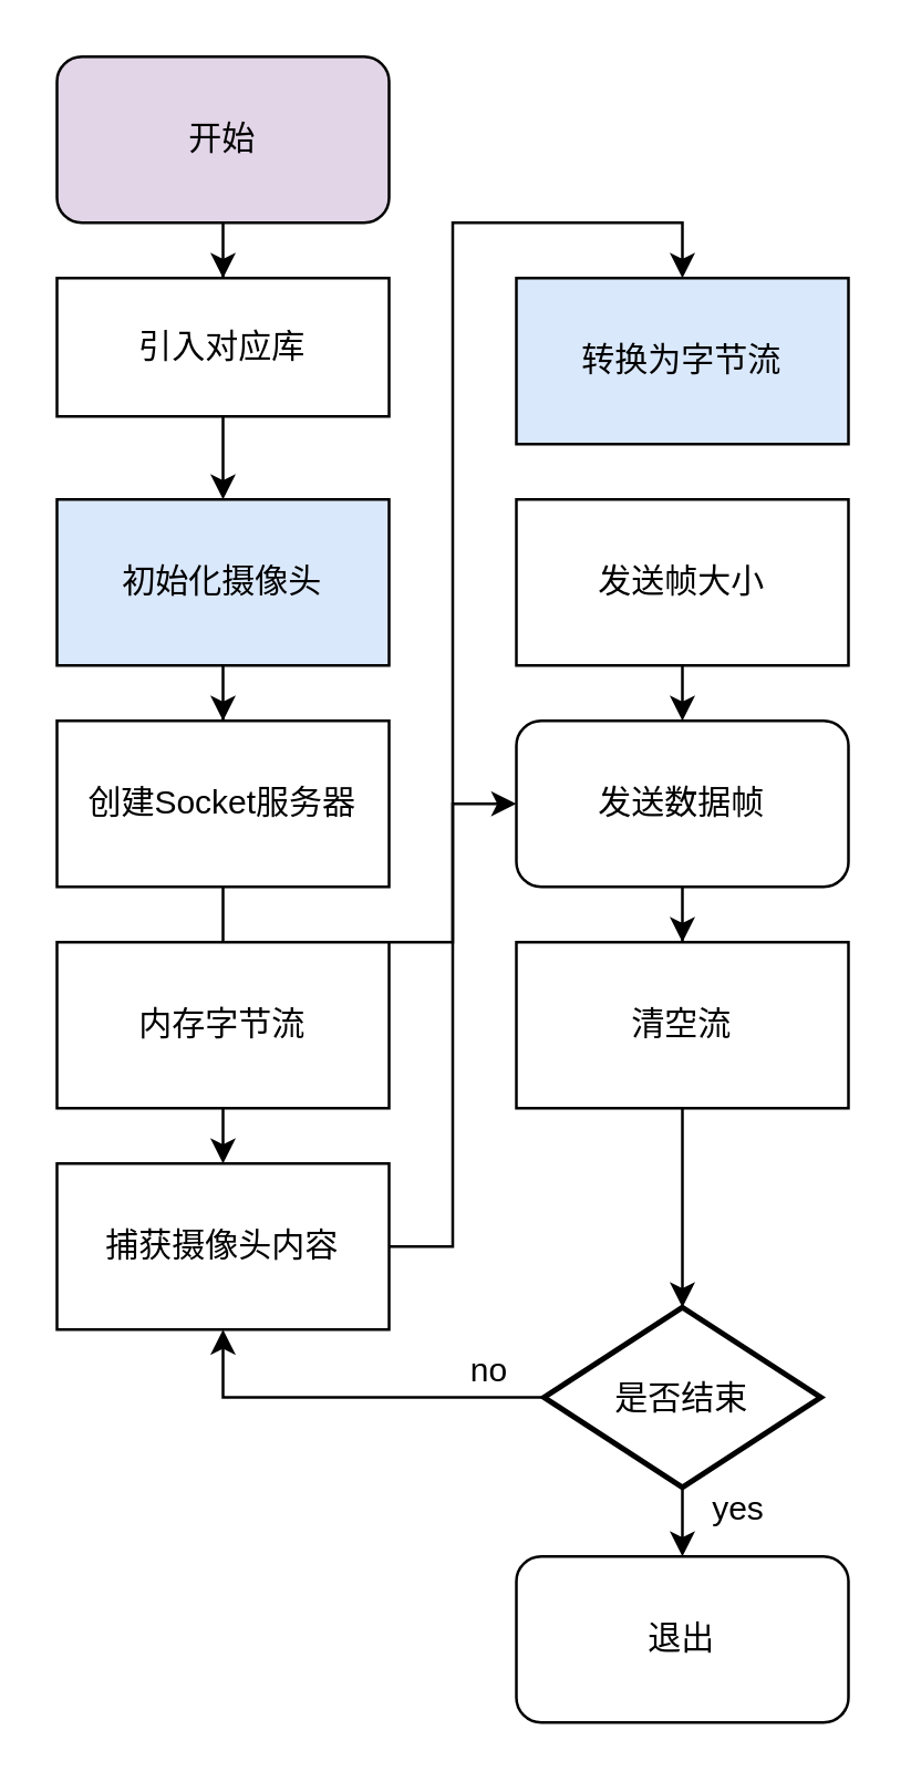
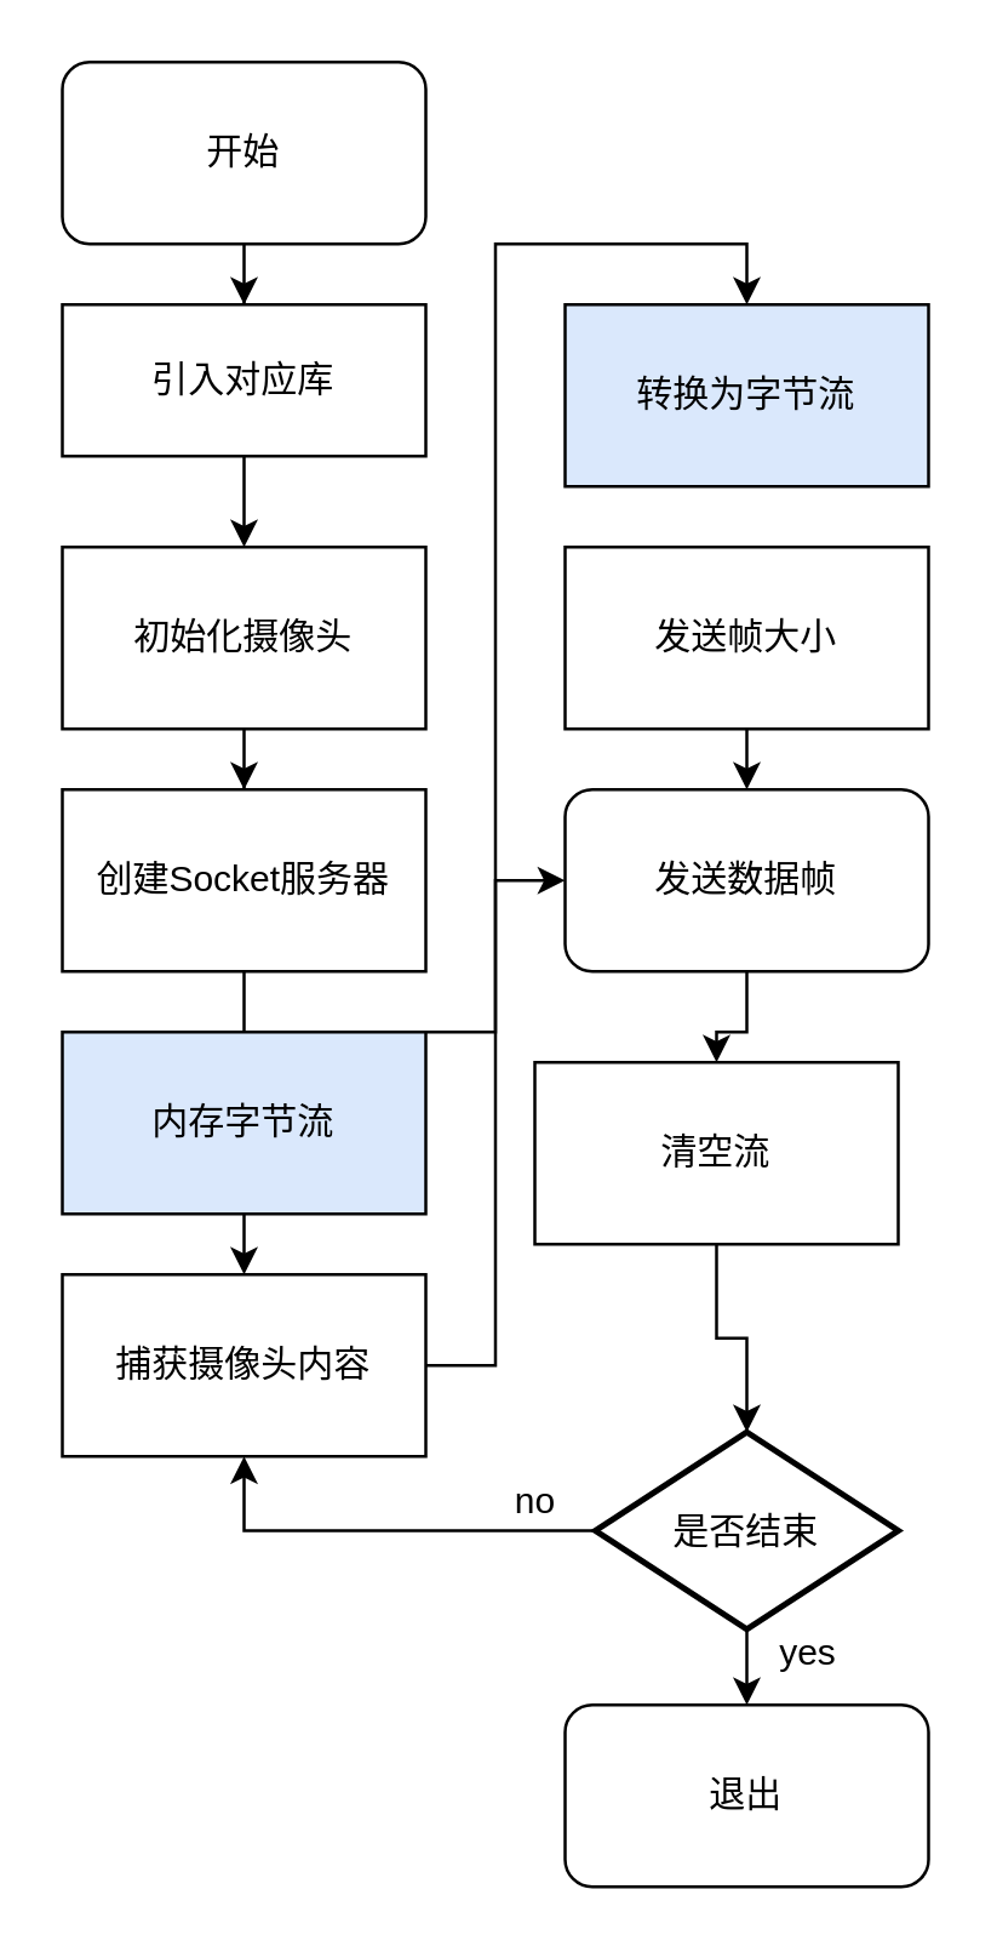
  <mxCell id="0" />
  <mxCell id="1" parent="0" />
  <mxCell id="2" style="edgeStyle=orthogonalEdgeStyle;rounded=0;orthogonalLoop=1;jettySize=auto;html=1;exitX=0.5;exitY=1;exitDx=0;exitDy=0;" edge="1" parent="1" source="3" target="5"><mxGeometry relative="1" as="geometry"><mxPoint x="80" y="150" as="targetPoint" /></mxGeometry></mxCell>
- <mxCell id="3" value="开始" style="rounded=1;whiteSpace=wrap;html=1;fillColor=#e1d5e7;" vertex="1" parent="1"><mxGeometry x="20" y="20" width="120" height="60" as="geometry" /></mxCell>
+ <mxCell id="3" value="开始" style="rounded=1;whiteSpace=wrap;html=1;" vertex="1" parent="1"><mxGeometry x="20" y="20" width="120" height="60" as="geometry" /></mxCell>
  <mxCell id="4" style="edgeStyle=orthogonalEdgeStyle;rounded=0;orthogonalLoop=1;jettySize=auto;html=1;exitX=0.5;exitY=1;exitDx=0;exitDy=0;" edge="1" parent="1" source="5" target="7"><mxGeometry relative="1" as="geometry"><mxPoint x="80" y="210" as="targetPoint" /></mxGeometry></mxCell>
  <mxCell id="5" value="引入对应库" style="rounded=0;whiteSpace=wrap;html=1;" vertex="1" parent="1"><mxGeometry x="20" y="100" width="120" height="50" as="geometry" /></mxCell>
  <mxCell id="6" style="edgeStyle=orthogonalEdgeStyle;rounded=0;orthogonalLoop=1;jettySize=auto;html=1;exitX=0.5;exitY=1;exitDx=0;exitDy=0;" edge="1" parent="1" source="7" target="9"><mxGeometry relative="1" as="geometry"><mxPoint x="86" y="310" as="targetPoint" /></mxGeometry></mxCell>
- <mxCell id="7" value="初始化摄像头" style="rounded=0;whiteSpace=wrap;html=1;fillColor=#dae8fc;" vertex="1" parent="1"><mxGeometry x="20" y="180" width="120" height="60" as="geometry" /></mxCell>
+ <mxCell id="7" value="初始化摄像头" style="rounded=0;whiteSpace=wrap;html=1;" vertex="1" parent="1"><mxGeometry x="20" y="180" width="120" height="60" as="geometry" /></mxCell>
  <mxCell id="8" style="edgeStyle=orthogonalEdgeStyle;rounded=0;orthogonalLoop=1;jettySize=auto;html=1;exitX=0.5;exitY=1;exitDx=0;exitDy=0;" edge="1" parent="1" source="9" target="18"><mxGeometry relative="1" as="geometry"><mxPoint x="80" y="350" as="targetPoint" /></mxGeometry></mxCell>
  <mxCell id="9" value="创建Socket服务器" style="rounded=0;whiteSpace=wrap;html=1;" vertex="1" parent="1"><mxGeometry x="20" y="260" width="120" height="60" as="geometry" /></mxCell>
  <mxCell id="10" style="edgeStyle=orthogonalEdgeStyle;rounded=0;orthogonalLoop=1;jettySize=auto;html=1;exitX=0.5;exitY=1;exitDx=0;exitDy=0;entryX=0.5;entryY=0;entryDx=0;entryDy=0;" edge="1" parent="1" source="11" target="13"><mxGeometry relative="1" as="geometry"><mxPoint x="186" y="70" as="targetPoint" /></mxGeometry></mxCell>
- <mxCell id="11" value="内存字节流" style="rounded=0;whiteSpace=wrap;html=1;" vertex="1" parent="1"><mxGeometry x="20" y="340" width="120" height="60" as="geometry" /></mxCell>
+ <mxCell id="11" value="内存字节流" style="rounded=0;whiteSpace=wrap;html=1;fillColor=#dae8fc;" vertex="1" parent="1"><mxGeometry x="20" y="340" width="120" height="60" as="geometry" /></mxCell>
  <mxCell id="12" style="edgeStyle=orthogonalEdgeStyle;rounded=0;orthogonalLoop=1;jettySize=auto;html=1;exitX=1;exitY=0.5;exitDx=0;exitDy=0;entryX=0.5;entryY=0;entryDx=0;entryDy=0;" edge="1" parent="1" source="13" target="14"><mxGeometry relative="1" as="geometry" /></mxCell>
  <mxCell id="13" value="捕获摄像头内容" style="rounded=0;whiteSpace=wrap;html=1;" vertex="1" parent="1"><mxGeometry x="20" y="420" width="120" height="60" as="geometry" /></mxCell>
  <mxCell id="14" value="转换为字节流" style="rounded=0;whiteSpace=wrap;html=1;fillColor=#dae8fc;" vertex="1" parent="1"><mxGeometry x="186" y="100" width="120" height="60" as="geometry" /></mxCell>
  <mxCell id="15" style="edgeStyle=orthogonalEdgeStyle;rounded=0;orthogonalLoop=1;jettySize=auto;html=1;exitX=0.5;exitY=1;exitDx=0;exitDy=0;entryX=0.5;entryY=0;entryDx=0;entryDy=0;" edge="1" parent="1" source="16" target="18"><mxGeometry relative="1" as="geometry"><mxPoint x="246.294" y="270" as="targetPoint" /></mxGeometry></mxCell>
  <mxCell id="16" value="发送帧大小" style="rounded=0;whiteSpace=wrap;html=1;" vertex="1" parent="1"><mxGeometry x="186.004" y="180" width="120" height="60" as="geometry" /></mxCell>
  <mxCell id="17" style="edgeStyle=orthogonalEdgeStyle;rounded=0;orthogonalLoop=1;jettySize=auto;html=1;exitX=0.5;exitY=1;exitDx=0;exitDy=0;" edge="1" parent="1" source="18" target="20"><mxGeometry relative="1" as="geometry"><mxPoint x="246.294" y="360" as="targetPoint" /></mxGeometry></mxCell>
  <mxCell id="18" value="发送数据帧" style="whiteSpace=wrap;html=1;rounded=1;" vertex="1" parent="1"><mxGeometry x="186.004" y="260" width="120" height="60" as="geometry" /></mxCell>
  <mxCell id="19" style="edgeStyle=orthogonalEdgeStyle;rounded=0;orthogonalLoop=1;jettySize=auto;html=1;exitX=0.5;exitY=1;exitDx=0;exitDy=0;entryX=0.5;entryY=0;entryDx=0;entryDy=0;entryPerimeter=0;" edge="1" parent="1" source="20" target="23"><mxGeometry relative="1" as="geometry"><mxPoint x="246.294" y="430" as="targetPoint" /></mxGeometry></mxCell>
- <mxCell id="20" value="清空流" style="rounded=0;whiteSpace=wrap;html=1;" vertex="1" parent="1"><mxGeometry x="186.004" y="340" width="120" height="60" as="geometry" /></mxCell>
+ <mxCell id="20" value="清空流" style="rounded=0;whiteSpace=wrap;html=1;" vertex="1" parent="1"><mxGeometry x="176.004" y="350" width="120" height="60" as="geometry" /></mxCell>
  <mxCell id="21" style="edgeStyle=orthogonalEdgeStyle;rounded=0;orthogonalLoop=1;jettySize=auto;html=1;exitX=0.5;exitY=1;exitDx=0;exitDy=0;exitPerimeter=0;entryX=0.5;entryY=0;entryDx=0;entryDy=0;" edge="1" parent="1" source="23" target="24"><mxGeometry relative="1" as="geometry"><mxPoint x="246.294" y="582" as="targetPoint" /></mxGeometry></mxCell>
  <mxCell id="22" style="edgeStyle=orthogonalEdgeStyle;rounded=0;orthogonalLoop=1;jettySize=auto;html=1;exitX=0;exitY=0.5;exitDx=0;exitDy=0;exitPerimeter=0;entryX=0.5;entryY=1;entryDx=0;entryDy=0;" edge="1" parent="1" source="23" target="13"><mxGeometry relative="1" as="geometry" /></mxCell>
  <mxCell id="23" value="是否结束" style="strokeWidth=2;html=1;shape=mxgraph.flowchart.decision;whiteSpace=wrap;" vertex="1" parent="1"><mxGeometry x="196" y="472" width="100" height="65" as="geometry" /></mxCell>
  <mxCell id="24" value="退出" style="rounded=1;whiteSpace=wrap;html=1;" vertex="1" parent="1"><mxGeometry x="186" y="562" width="120" height="60" as="geometry" /></mxCell>
  <mxCell id="25" value="yes" style="text;html=1;align=center;verticalAlign=middle;resizable=0;points=[];autosize=1;strokeColor=none;fillColor=none;" vertex="1" parent="1"><mxGeometry x="246" y="530" width="40" height="30" as="geometry" /></mxCell>
  <mxCell id="26" value="no" style="text;html=1;align=center;verticalAlign=middle;resizable=0;points=[];autosize=1;strokeColor=none;fillColor=none;" vertex="1" parent="1"><mxGeometry x="156" y="480" width="40" height="30" as="geometry" /></mxCell>
